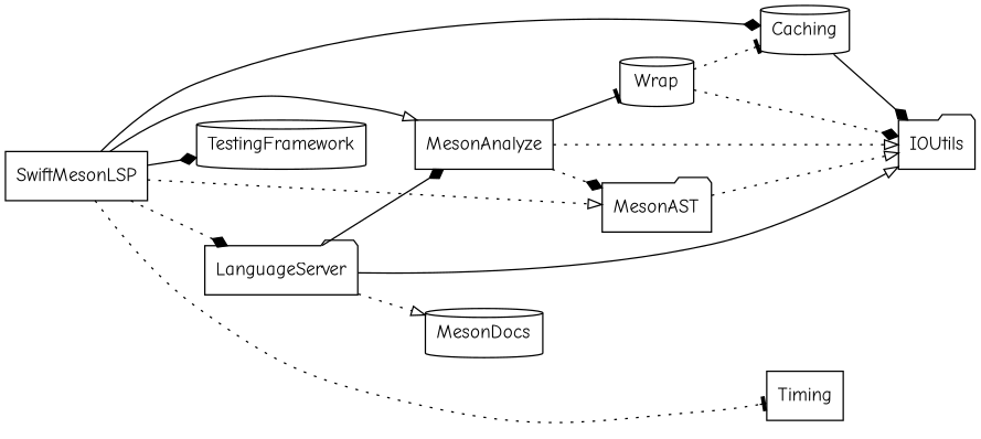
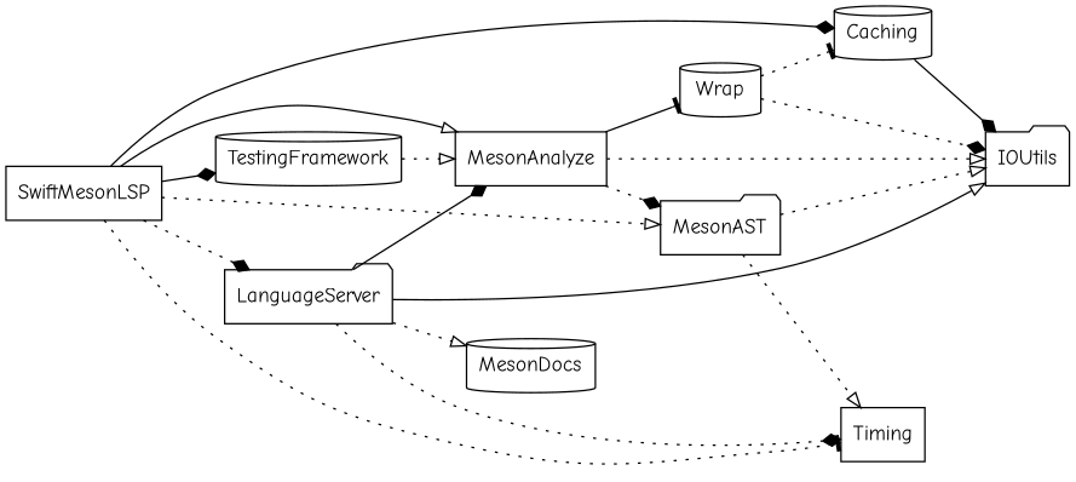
  digraph {
    fontname="Comic Neue"
    rankdir=LR
    node [fontname="Comic Neue" shape=cylinder]
    edge [arrowhead=onormal fontname="Comic Neue" style=dotted]
    MesonAST [shape=folder]
    MesonAnalyze [shape=box]
    IOUtils [shape=folder]
    Wrap
    Timing [shape=box]
    Caching
    TestingFramework
    LanguageServer [shape=folder]
    MesonDocs
    SwiftMesonLSP [shape=box]
    MesonAST -> IOUtils
+   MesonAST -> Timing
    MesonAnalyze -> MesonAST [arrowhead=diamond]
    MesonAnalyze -> IOUtils
    MesonAnalyze -> Wrap [arrowhead=tee style=solid]
    Wrap -> IOUtils [arrowhead=diamond]
    Wrap -> Caching [arrowhead=tee]
    Caching -> IOUtils [arrowhead=diamond style=solid]
+   TestingFramework -> MesonAnalyze
    LanguageServer -> MesonAnalyze [arrowhead=diamond style=solid]
    LanguageServer -> IOUtils [style=solid]
+   LanguageServer -> Timing [arrowhead=diamond]
    LanguageServer -> MesonDocs
    SwiftMesonLSP -> MesonAST
    SwiftMesonLSP -> MesonAnalyze [style=solid]
    SwiftMesonLSP -> Timing [arrowhead=tee]
    SwiftMesonLSP -> Caching [arrowhead=diamond style=solid]
    SwiftMesonLSP -> TestingFramework [arrowhead=diamond style=solid]
    SwiftMesonLSP -> LanguageServer [arrowhead=diamond]
  }
